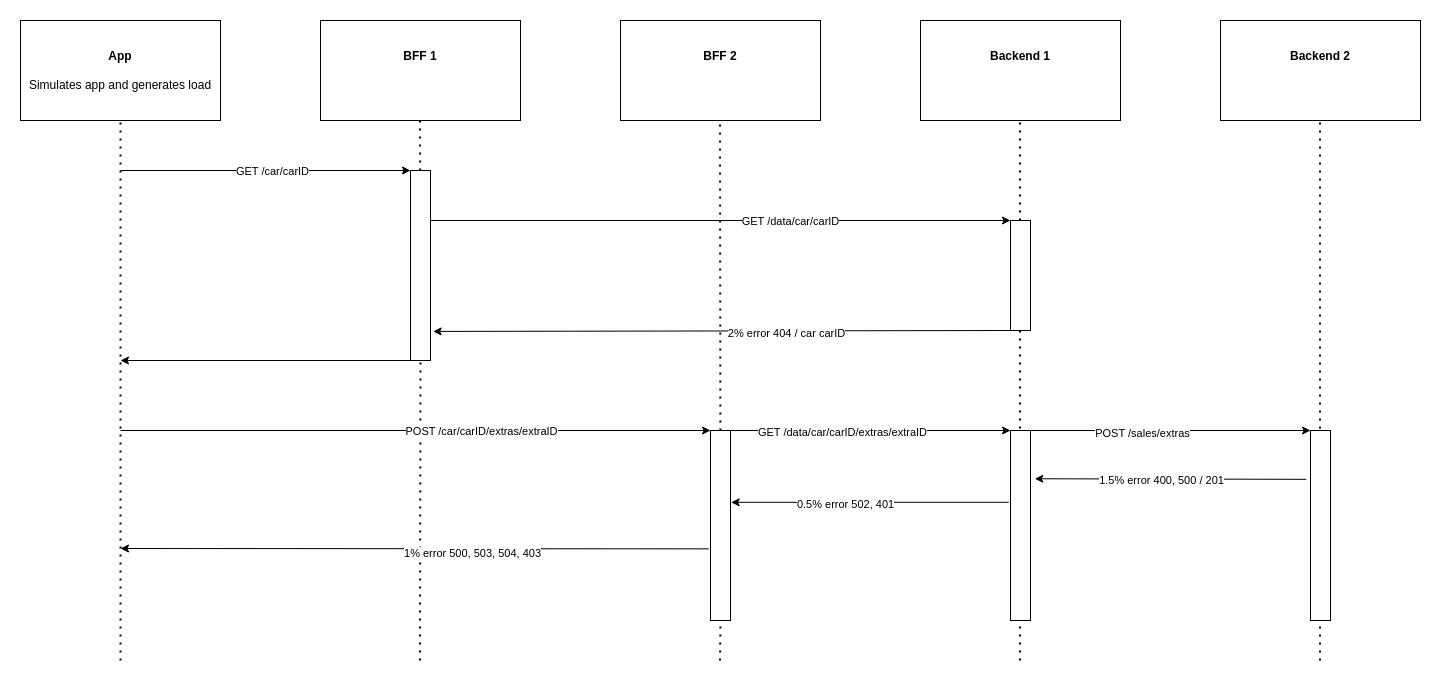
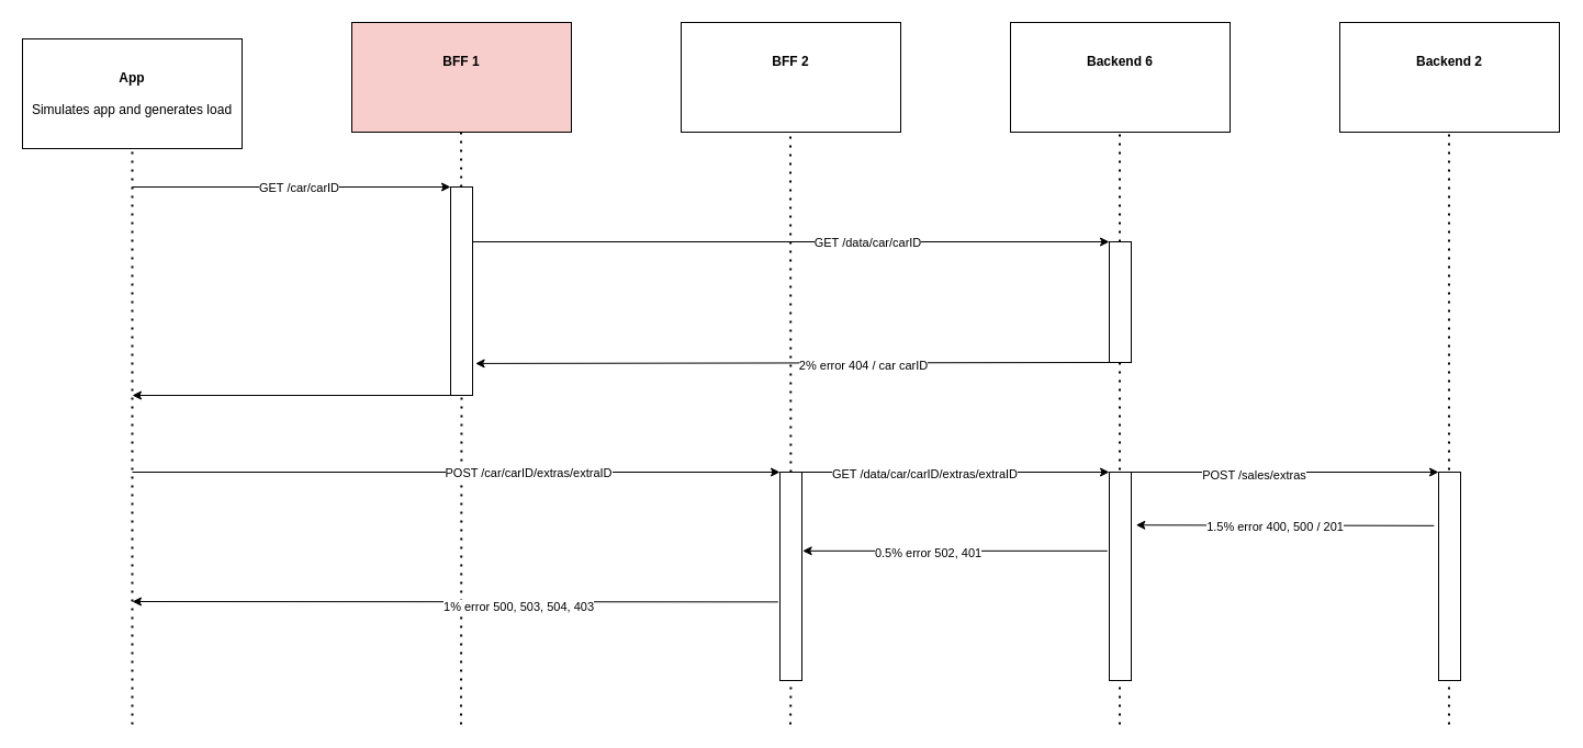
  <mxCell id="0" />
  <mxCell id="1" parent="0" />
- <mxCell id="2" value="&lt;b&gt;App&lt;/b&gt;&lt;br&gt;&lt;br&gt;Simulates app and generates load" style="rounded=0;whiteSpace=wrap;html=1;" vertex="1" parent="1"><mxGeometry x="20" y="20" width="200" height="100" as="geometry" /></mxCell>
- <mxCell id="3" value="&lt;div&gt;&lt;b&gt;BFF 1&lt;/b&gt;&lt;br&gt;&lt;/div&gt;&lt;div&gt;&lt;br&gt;&lt;/div&gt;&lt;div&gt;&lt;br&gt;&lt;/div&gt;" style="rounded=0;whiteSpace=wrap;html=1;" vertex="1" parent="1"><mxGeometry x="320" y="20" width="200" height="100" as="geometry" /></mxCell>
+ <mxCell id="2" value="&lt;b&gt;App&lt;/b&gt;&lt;br&gt;&lt;br&gt;Simulates app and generates load" style="rounded=0;whiteSpace=wrap;html=1;" vertex="1" parent="1"><mxGeometry x="20" y="35" width="200" height="100" as="geometry" /></mxCell>
+ <mxCell id="3" value="&lt;div&gt;&lt;b&gt;BFF 1&lt;/b&gt;&lt;br&gt;&lt;/div&gt;&lt;div&gt;&lt;br&gt;&lt;/div&gt;&lt;div&gt;&lt;br&gt;&lt;/div&gt;" style="rounded=0;whiteSpace=wrap;html=1;fillColor=#f8cecc;" vertex="1" parent="1"><mxGeometry x="320" y="20" width="200" height="100" as="geometry" /></mxCell>
  <mxCell id="4" value="&lt;div&gt;&lt;b&gt;BFF 2&lt;/b&gt;&lt;/div&gt;&lt;div&gt;&lt;b&gt;&lt;br&gt;&lt;/b&gt;&lt;/div&gt;&lt;div&gt;&lt;b&gt;&lt;br&gt;&lt;/b&gt;&lt;/div&gt;" style="rounded=0;whiteSpace=wrap;html=1;" vertex="1" parent="1"><mxGeometry x="620" y="20" width="200" height="100" as="geometry" /></mxCell>
- <mxCell id="5" value="&lt;div&gt;&lt;b&gt;Backend 1&lt;/b&gt;&lt;/div&gt;&lt;div&gt;&lt;br&gt;&lt;/div&gt;&lt;div&gt;&lt;br&gt;&lt;/div&gt;" style="rounded=0;whiteSpace=wrap;html=1;" vertex="1" parent="1"><mxGeometry x="920" y="20" width="200" height="100" as="geometry" /></mxCell>
+ <mxCell id="5" value="&lt;div&gt;&lt;b&gt;Backend 6&lt;/b&gt;&lt;/div&gt;&lt;div&gt;&lt;br&gt;&lt;/div&gt;&lt;div&gt;&lt;br&gt;&lt;/div&gt;" style="rounded=0;whiteSpace=wrap;html=1;" vertex="1" parent="1"><mxGeometry x="920" y="20" width="200" height="100" as="geometry" /></mxCell>
  <mxCell id="6" value="&lt;div&gt;&lt;b&gt;Backend 2&lt;/b&gt;&lt;/div&gt;&lt;div&gt;&lt;b&gt;&lt;br&gt;&lt;/b&gt;&lt;/div&gt;&lt;div&gt;&lt;b&gt;&lt;br&gt;&lt;/b&gt;&lt;/div&gt;" style="rounded=0;whiteSpace=wrap;html=1;" vertex="1" parent="1"><mxGeometry x="1220" y="20" width="200" height="100" as="geometry" /></mxCell>
  <mxCell id="7" value="" style="endArrow=none;dashed=1;html=1;dashPattern=1 3;strokeWidth=2;rounded=0;entryX=0.5;entryY=1;entryDx=0;entryDy=0;" edge="1" parent="1" target="2"><mxGeometry width="50" height="50" relative="1" as="geometry"><mxPoint x="120" y="660" as="sourcePoint" /><mxPoint x="160" y="240" as="targetPoint" /></mxGeometry></mxCell>
  <mxCell id="8" value="" style="endArrow=none;dashed=1;html=1;dashPattern=1 3;strokeWidth=2;rounded=0;entryX=0.5;entryY=1;entryDx=0;entryDy=0;" edge="1" parent="1" source="13"><mxGeometry width="50" height="50" relative="1" as="geometry"><mxPoint x="419.5" y="660" as="sourcePoint" /><mxPoint x="419.5" y="120" as="targetPoint" /></mxGeometry></mxCell>
  <mxCell id="9" value="" style="endArrow=none;dashed=1;html=1;dashPattern=1 3;strokeWidth=2;rounded=0;entryX=0.5;entryY=1;entryDx=0;entryDy=0;" edge="1" parent="1" source="25"><mxGeometry width="50" height="50" relative="1" as="geometry"><mxPoint x="719.5" y="660" as="sourcePoint" /><mxPoint x="719.5" y="120" as="targetPoint" /></mxGeometry></mxCell>
  <mxCell id="10" value="" style="endArrow=none;dashed=1;html=1;dashPattern=1 3;strokeWidth=2;rounded=0;entryX=0.5;entryY=1;entryDx=0;entryDy=0;" edge="1" parent="1"><mxGeometry width="50" height="50" relative="1" as="geometry"><mxPoint x="1019.5" y="660" as="sourcePoint" /><mxPoint x="1019.5" y="120" as="targetPoint" /></mxGeometry></mxCell>
  <mxCell id="11" value="" style="endArrow=none;dashed=1;html=1;dashPattern=1 3;strokeWidth=2;rounded=0;entryX=0.5;entryY=1;entryDx=0;entryDy=0;" edge="1" parent="1"><mxGeometry width="50" height="50" relative="1" as="geometry"><mxPoint x="1319.5" y="660" as="sourcePoint" /><mxPoint x="1319.5" y="120" as="targetPoint" /></mxGeometry></mxCell>
  <mxCell id="12" value="" style="endArrow=none;dashed=1;html=1;dashPattern=1 3;strokeWidth=2;rounded=0;entryX=0.5;entryY=1;entryDx=0;entryDy=0;" edge="1" parent="1" target="13"><mxGeometry width="50" height="50" relative="1" as="geometry"><mxPoint x="419.5" y="660" as="sourcePoint" /><mxPoint x="419.5" y="120" as="targetPoint" /></mxGeometry></mxCell>
  <mxCell id="13" value="" style="rounded=0;whiteSpace=wrap;html=1;" vertex="1" parent="1"><mxGeometry x="410" y="170" width="20" height="190" as="geometry" /></mxCell>
  <mxCell id="14" value="" style="endArrow=classic;html=1;rounded=0;entryX=0;entryY=0;entryDx=0;entryDy=0;" edge="1" parent="1" target="13"><mxGeometry width="50" height="50" relative="1" as="geometry"><mxPoint x="120" y="170" as="sourcePoint" /><mxPoint x="240" y="240" as="targetPoint" /></mxGeometry></mxCell>
  <mxCell id="15" value="GET /car/carID" style="edgeLabel;html=1;align=center;verticalAlign=middle;resizable=0;points=[];" vertex="1" connectable="0" parent="14"><mxGeometry x="-0.14" relative="1" as="geometry"><mxPoint x="26" as="offset" /></mxGeometry></mxCell>
  <mxCell id="16" value="" style="endArrow=classic;html=1;rounded=0;entryX=0;entryY=0;entryDx=0;entryDy=0;" edge="1" parent="1" target="18"><mxGeometry width="50" height="50" relative="1" as="geometry"><mxPoint x="430" y="220" as="sourcePoint" /><mxPoint x="930" y="220" as="targetPoint" /></mxGeometry></mxCell>
  <mxCell id="17" value="GET /data/car/carID" style="edgeLabel;html=1;align=center;verticalAlign=middle;resizable=0;points=[];" vertex="1" connectable="0" parent="16"><mxGeometry x="-0.14" relative="1" as="geometry"><mxPoint x="110" as="offset" /></mxGeometry></mxCell>
  <mxCell id="18" value="" style="rounded=0;whiteSpace=wrap;html=1;" vertex="1" parent="1"><mxGeometry x="1010" y="220" width="20" height="110" as="geometry" /></mxCell>
  <mxCell id="19" value="" style="endArrow=classic;html=1;rounded=0;exitX=0;exitY=1;exitDx=0;exitDy=0;entryX=1.132;entryY=0.847;entryDx=0;entryDy=0;entryPerimeter=0;" edge="1" parent="1" source="18" target="13"><mxGeometry width="50" height="50" relative="1" as="geometry"><mxPoint x="860" y="390" as="sourcePoint" /><mxPoint x="910" y="340" as="targetPoint" /></mxGeometry></mxCell>
  <mxCell id="20" value="2% error 404 / car carID" style="edgeLabel;html=1;align=center;verticalAlign=middle;resizable=0;points=[];" vertex="1" connectable="0" parent="19"><mxGeometry x="-0.22" y="2" relative="1" as="geometry"><mxPoint as="offset" /></mxGeometry></mxCell>
  <mxCell id="21" value="" style="endArrow=classic;html=1;rounded=0;exitX=0;exitY=1;exitDx=0;exitDy=0;" edge="1" parent="1" source="13"><mxGeometry width="50" height="50" relative="1" as="geometry"><mxPoint x="310" y="370" as="sourcePoint" /><mxPoint x="120" y="360" as="targetPoint" /></mxGeometry></mxCell>
  <mxCell id="22" value="" style="endArrow=classic;html=1;rounded=0;entryX=0;entryY=0;entryDx=0;entryDy=0;" edge="1" parent="1" target="25"><mxGeometry width="50" height="50" relative="1" as="geometry"><mxPoint x="120" y="430" as="sourcePoint" /><mxPoint x="410" y="430" as="targetPoint" /></mxGeometry></mxCell>
  <mxCell id="23" value="POST /car/carID/extras/extraID" style="edgeLabel;html=1;align=center;verticalAlign=middle;resizable=0;points=[];" vertex="1" connectable="0" parent="22"><mxGeometry x="-0.14" relative="1" as="geometry"><mxPoint x="106" as="offset" /></mxGeometry></mxCell>
  <mxCell id="24" value="" style="endArrow=none;dashed=1;html=1;dashPattern=1 3;strokeWidth=2;rounded=0;entryX=0.5;entryY=1;entryDx=0;entryDy=0;" edge="1" parent="1" target="25"><mxGeometry width="50" height="50" relative="1" as="geometry"><mxPoint x="719.5" y="660" as="sourcePoint" /><mxPoint x="719.5" y="120" as="targetPoint" /></mxGeometry></mxCell>
  <mxCell id="25" value="" style="rounded=0;whiteSpace=wrap;html=1;" vertex="1" parent="1"><mxGeometry x="710" y="430" width="20" height="190" as="geometry" /></mxCell>
  <mxCell id="26" value="" style="rounded=0;whiteSpace=wrap;html=1;" vertex="1" parent="1"><mxGeometry x="1010" y="430" width="20" height="190" as="geometry" /></mxCell>
  <mxCell id="27" value="" style="endArrow=classic;html=1;rounded=0;exitX=1;exitY=0;exitDx=0;exitDy=0;entryX=0;entryY=0;entryDx=0;entryDy=0;" edge="1" parent="1" source="25" target="26"><mxGeometry width="50" height="50" relative="1" as="geometry"><mxPoint x="750" y="490" as="sourcePoint" /><mxPoint x="800" y="440" as="targetPoint" /></mxGeometry></mxCell>
  <mxCell id="28" value="GET /data/car/carID/extras/extraID" style="edgeLabel;html=1;align=center;verticalAlign=middle;resizable=0;points=[];" vertex="1" connectable="0" parent="27"><mxGeometry x="-0.207" y="-2" relative="1" as="geometry"><mxPoint as="offset" /></mxGeometry></mxCell>
  <mxCell id="29" value="" style="rounded=0;whiteSpace=wrap;html=1;" vertex="1" parent="1"><mxGeometry x="1310" y="430" width="20" height="190" as="geometry" /></mxCell>
  <mxCell id="30" value="" style="endArrow=classic;html=1;rounded=0;exitX=1;exitY=0;exitDx=0;exitDy=0;entryX=0;entryY=0;entryDx=0;entryDy=0;" edge="1" parent="1"><mxGeometry width="50" height="50" relative="1" as="geometry"><mxPoint x="1030" y="430" as="sourcePoint" /><mxPoint x="1310" y="430" as="targetPoint" /></mxGeometry></mxCell>
  <mxCell id="31" value="POST /sales/extras" style="edgeLabel;html=1;align=center;verticalAlign=middle;resizable=0;points=[];" vertex="1" connectable="0" parent="30"><mxGeometry x="-0.207" y="-2" relative="1" as="geometry"><mxPoint as="offset" /></mxGeometry></mxCell>
  <mxCell id="32" value="" style="endArrow=classic;html=1;rounded=0;exitX=-0.083;exitY=0.623;exitDx=0;exitDy=0;exitPerimeter=0;" edge="1" parent="1" source="25"><mxGeometry width="50" height="50" relative="1" as="geometry"><mxPoint x="510" y="590" as="sourcePoint" /><mxPoint x="120" y="548" as="targetPoint" /></mxGeometry></mxCell>
  <mxCell id="33" value="1% error 500, 503, 504, 403" style="edgeLabel;html=1;align=center;verticalAlign=middle;resizable=0;points=[];" vertex="1" connectable="0" parent="32"><mxGeometry x="-0.195" y="4" relative="1" as="geometry"><mxPoint as="offset" /></mxGeometry></mxCell>
  <mxCell id="34" value="" style="endArrow=classic;html=1;rounded=0;exitX=-0.088;exitY=0.378;exitDx=0;exitDy=0;exitPerimeter=0;entryX=1.033;entryY=0.378;entryDx=0;entryDy=0;entryPerimeter=0;" edge="1" parent="1" source="26" target="25"><mxGeometry width="50" height="50" relative="1" as="geometry"><mxPoint x="780" y="520" as="sourcePoint" /><mxPoint x="830" y="470" as="targetPoint" /></mxGeometry></mxCell>
  <mxCell id="35" value="0.5% error 502, 401" style="edgeLabel;html=1;align=center;verticalAlign=middle;resizable=0;points=[];" vertex="1" connectable="0" parent="34"><mxGeometry x="0.18" y="2" relative="1" as="geometry"><mxPoint as="offset" /></mxGeometry></mxCell>
  <mxCell id="36" value="" style="endArrow=classic;html=1;rounded=0;exitX=-0.209;exitY=0.257;exitDx=0;exitDy=0;exitPerimeter=0;entryX=1.215;entryY=0.254;entryDx=0;entryDy=0;entryPerimeter=0;" edge="1" parent="1" source="29" target="26"><mxGeometry width="50" height="50" relative="1" as="geometry"><mxPoint x="1120" y="530" as="sourcePoint" /><mxPoint x="1170" y="480" as="targetPoint" /></mxGeometry></mxCell>
  <mxCell id="37" value="1.5% error 400, 500 / 201" style="edgeLabel;html=1;align=center;verticalAlign=middle;resizable=0;points=[];" vertex="1" connectable="0" parent="36"><mxGeometry x="0.067" y="1" relative="1" as="geometry"><mxPoint as="offset" /></mxGeometry></mxCell>
